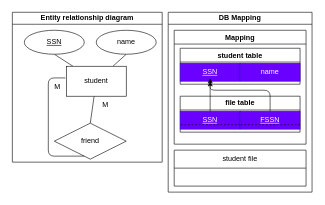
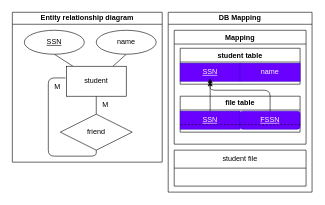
  <mxCell id="0" />
  <mxCell id="1" parent="0" />
  <mxCell id="2" value="Entity relationship diagram" style="swimlane;whiteSpace=wrap;html=1;startSize=20;" parent="1" vertex="1"><mxGeometry x="20" y="20" width="250" height="250" as="geometry" /></mxCell>
  <mxCell id="3" style="edgeStyle=none;html=1;entryX=0.5;entryY=1;entryDx=0;entryDy=0;endArrow=none;endFill=0;" parent="2" source="6" target="7" edge="1"><mxGeometry relative="1" as="geometry" /></mxCell>
  <mxCell id="4" style="edgeStyle=none;html=1;entryX=0.5;entryY=1;entryDx=0;entryDy=0;endArrow=none;endFill=0;" parent="2" source="6" target="8" edge="1"><mxGeometry relative="1" as="geometry" /></mxCell>
  <mxCell id="5" style="edgeStyle=none;html=1;entryX=0.5;entryY=0;entryDx=0;entryDy=0;endArrow=none;endFill=0;" parent="2" source="6" target="12" edge="1"><mxGeometry relative="1" as="geometry" /></mxCell>
  <mxCell id="6" value="student" style="html=1;dashed=0;whiteSpace=wrap;" parent="2" vertex="1"><mxGeometry x="90" y="90" width="100" height="50" as="geometry" /></mxCell>
  <mxCell id="7" value="&lt;u&gt;SSN&lt;/u&gt;" style="ellipse;whiteSpace=wrap;html=1;align=center;" parent="2" vertex="1"><mxGeometry x="20" y="30" width="100" height="40" as="geometry" /></mxCell>
  <mxCell id="8" value="name" style="ellipse;whiteSpace=wrap;html=1;align=center;" parent="2" vertex="1"><mxGeometry x="140" y="30" width="100" height="40" as="geometry" /></mxCell>
  <mxCell id="9" style="edgeStyle=none;html=1;entryX=0.5;entryY=0;entryDx=0;entryDy=0;" parent="2" edge="1"><mxGeometry relative="1" as="geometry"><mxPoint x="81.43" y="268.57" as="sourcePoint" /></mxGeometry></mxCell>
  <mxCell id="10" style="edgeStyle=none;html=1;entryX=0.5;entryY=0;entryDx=0;entryDy=0;" parent="2" edge="1"><mxGeometry relative="1" as="geometry"><mxPoint x="128.673" y="266.385" as="sourcePoint" /></mxGeometry></mxCell>
  <mxCell id="11" value="M" style="text;html=1;align=center;verticalAlign=middle;resizable=0;points=[];autosize=1;strokeColor=none;fillColor=none;" parent="2" vertex="1"><mxGeometry x="140" y="140" width="30" height="30" as="geometry" /></mxCell>
- <mxCell id="12" value="friend" style="shape=rhombus;perimeter=rhombusPerimeter;whiteSpace=wrap;html=1;align=center;" parent="2" vertex="1"><mxGeometry x="70" y="185" width="120" height="60" as="geometry" /></mxCell>
+ <mxCell id="12" value="friend" style="shape=rhombus;perimeter=rhombusPerimeter;whiteSpace=wrap;html=1;align=center;" parent="2" vertex="1"><mxGeometry x="80" y="170" width="120" height="60" as="geometry" /></mxCell>
  <mxCell id="13" style="edgeStyle=orthogonalEdgeStyle;html=1;entryX=-0.015;entryY=0.39;entryDx=0;entryDy=0;entryPerimeter=0;endArrow=none;endFill=0;" parent="2" source="12" target="6" edge="1"><mxGeometry relative="1" as="geometry"><Array as="points"><mxPoint x="140" y="240" /><mxPoint x="60" y="240" /><mxPoint x="60" y="110" /></Array></mxGeometry></mxCell>
  <mxCell id="14" value="M" style="text;html=1;align=center;verticalAlign=middle;resizable=0;points=[];autosize=1;strokeColor=none;fillColor=none;" parent="2" vertex="1"><mxGeometry x="60" y="110" width="30" height="30" as="geometry" /></mxCell>
  <mxCell id="15" value="DB Mapping" style="swimlane;whiteSpace=wrap;html=1;startSize=20;" parent="1" vertex="1"><mxGeometry x="280" y="20" width="240" height="300" as="geometry" /></mxCell>
  <mxCell id="16" style="edgeStyle=none;html=1;entryX=1;entryY=0.5;entryDx=0;entryDy=0;" parent="15" edge="1"><mxGeometry relative="1" as="geometry"><mxPoint x="100" y="200" as="targetPoint" /></mxGeometry></mxCell>
  <mxCell id="17" style="edgeStyle=none;html=1;entryX=0.5;entryY=0;entryDx=0;entryDy=0;" parent="15" edge="1"><mxGeometry relative="1" as="geometry"><mxPoint x="60" y="290" as="targetPoint" /></mxGeometry></mxCell>
  <mxCell id="18" style="edgeStyle=none;html=1;entryX=0.5;entryY=0;entryDx=0;entryDy=0;" parent="15" edge="1"><mxGeometry relative="1" as="geometry"><mxPoint x="170" y="290" as="targetPoint" /></mxGeometry></mxCell>
  <mxCell id="19" style="edgeStyle=none;html=1;entryX=0.764;entryY=0.12;entryDx=0;entryDy=0;entryPerimeter=0;" parent="15" edge="1"><mxGeometry relative="1" as="geometry"><mxPoint x="126.4" y="234.8" as="targetPoint" /></mxGeometry></mxCell>
  <mxCell id="20" value="Mapping" style="swimlane;whiteSpace=wrap;html=1;" parent="15" vertex="1"><mxGeometry x="10" y="30" width="220" height="190" as="geometry" /></mxCell>
  <mxCell id="21" value="student table" style="swimlane;whiteSpace=wrap;html=1;" parent="20" vertex="1"><mxGeometry x="10" y="30" width="200" height="60" as="geometry" /></mxCell>
  <mxCell id="22" value="SSN" style="rounded=0;whiteSpace=wrap;html=1;fillColor=#6a00ff;fontColor=#ffffff;strokeColor=#3700CC;fontStyle=4" parent="21" vertex="1"><mxGeometry y="25" width="100" height="30" as="geometry" /></mxCell>
  <mxCell id="23" value="name" style="rounded=0;whiteSpace=wrap;html=1;fillColor=#6a00ff;fontColor=#ffffff;strokeColor=#3700CC;" parent="21" vertex="1"><mxGeometry x="100" y="25" width="100" height="30" as="geometry" /></mxCell>
  <mxCell id="24" value="file table" style="swimlane;whiteSpace=wrap;html=1;" parent="20" vertex="1"><mxGeometry x="10" y="110" width="200" height="60" as="geometry" /></mxCell>
  <mxCell id="25" value="SSN" style="rounded=0;whiteSpace=wrap;html=1;fillColor=#6a00ff;fontColor=#ffffff;strokeColor=#3700CC;fontStyle=4" parent="24" vertex="1"><mxGeometry y="25" width="100" height="30" as="geometry" /></mxCell>
- <mxCell id="26" value="FSSN" style="rounded=0;whiteSpace=wrap;html=1;fillColor=#6a00ff;fontColor=#ffffff;strokeColor=#3700CC;fontStyle=4" parent="24" vertex="1"><mxGeometry x="100" y="25" width="100" height="30" as="geometry" /></mxCell>
+ <mxCell id="26" value="FSSN" style="whiteSpace=wrap;html=1;fillColor=#6a00ff;fontColor=#ffffff;strokeColor=#3700CC;fontStyle=4;rounded=1;" parent="24" vertex="1"><mxGeometry x="100" y="25" width="100" height="30" as="geometry" /></mxCell>
  <mxCell id="27" style="edgeStyle=none;html=1;exitX=1;exitY=0.75;exitDx=0;exitDy=0;entryX=0;entryY=0.75;entryDx=0;entryDy=0;endArrow=none;endFill=0;dashed=1;" edge="1" parent="24" source="26" target="26"><mxGeometry relative="1" as="geometry" /></mxCell>
  <mxCell id="28" style="edgeStyle=none;html=1;exitX=1;exitY=0.75;exitDx=0;exitDy=0;entryX=0;entryY=0.75;entryDx=0;entryDy=0;endArrow=none;endFill=0;dashed=1;" edge="1" parent="24" source="25" target="25"><mxGeometry relative="1" as="geometry" /></mxCell>
  <mxCell id="29" style="edgeStyle=none;html=1;exitX=0.5;exitY=0;exitDx=0;exitDy=0;" parent="20" source="25" edge="1"><mxGeometry relative="1" as="geometry"><mxPoint x="60" y="80" as="targetPoint" /></mxGeometry></mxCell>
  <mxCell id="30" style="edgeStyle=orthogonalEdgeStyle;html=1;entryX=0.5;entryY=1;entryDx=0;entryDy=0;" parent="20" source="26" target="22" edge="1"><mxGeometry relative="1" as="geometry"><Array as="points"><mxPoint x="160" y="100" /><mxPoint x="60" y="100" /></Array></mxGeometry></mxCell>
  <mxCell id="31" value="student file" style="swimlane;fontStyle=0;childLayout=stackLayout;horizontal=1;startSize=30;horizontalStack=0;resizeParent=1;resizeParentMax=0;resizeLast=0;collapsible=1;marginBottom=0;whiteSpace=wrap;html=1;" parent="15" vertex="1"><mxGeometry x="10" y="230" width="220" height="60" as="geometry" /></mxCell>
